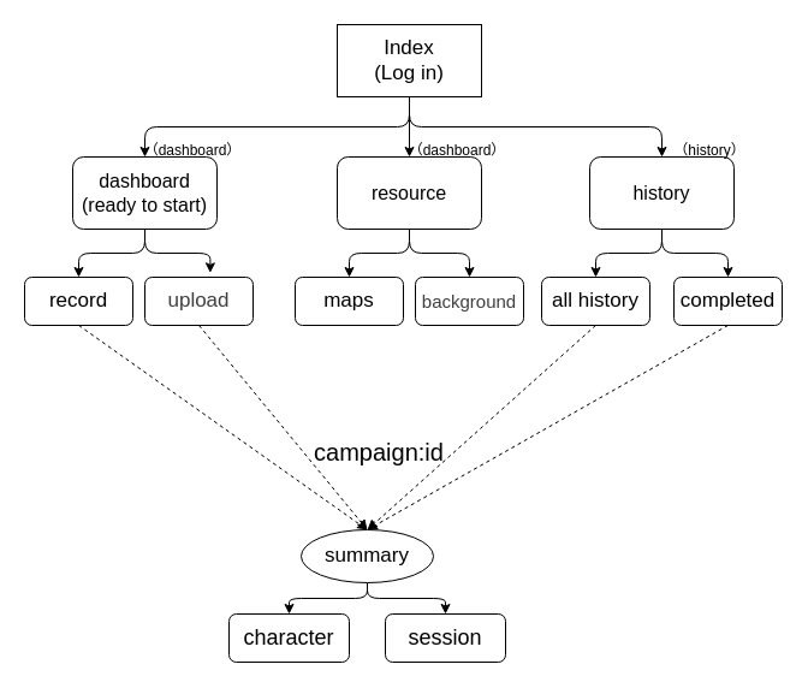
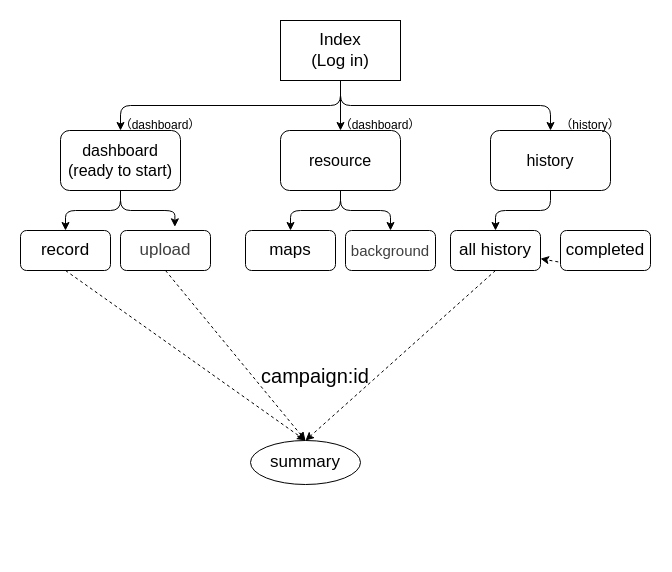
  <mxCell id="0" />
  <mxCell id="1" parent="0" />
  <mxCell id="2" style="edgeStyle=orthogonalEdgeStyle;html=1;exitX=0.5;exitY=1;exitDx=0;exitDy=0;entryX=0.5;entryY=0;entryDx=0;entryDy=0;" parent="1" source="5" target="7" edge="1"><mxGeometry relative="1" as="geometry" /></mxCell>
  <mxCell id="3" style="edgeStyle=orthogonalEdgeStyle;html=1;exitX=0.5;exitY=1;exitDx=0;exitDy=0;entryX=0.5;entryY=0;entryDx=0;entryDy=0;" parent="1" source="5" target="15" edge="1"><mxGeometry relative="1" as="geometry" /></mxCell>
  <mxCell id="4" style="edgeStyle=orthogonalEdgeStyle;html=1;exitX=0.5;exitY=1;exitDx=0;exitDy=0;entryX=0.5;entryY=0;entryDx=0;entryDy=0;" parent="1" source="5" target="20" edge="1"><mxGeometry relative="1" as="geometry" /></mxCell>
  <mxCell id="5" value="&lt;div&gt;&lt;font style=&quot;font-size: 17px;&quot; color=&quot;#000000&quot;&gt;Index&lt;/font&gt;&lt;/div&gt;&lt;div&gt;&lt;font style=&quot;font-size: 17px;&quot; color=&quot;#000000&quot;&gt;(Log in)&lt;/font&gt;&lt;/div&gt;" style="whiteSpace=wrap;html=1;rounded=0;" parent="1" vertex="1"><mxGeometry x="280" y="20" width="120" height="60" as="geometry" /></mxCell>
  <mxCell id="6" style="edgeStyle=orthogonalEdgeStyle;html=1;exitX=0.5;exitY=1;exitDx=0;exitDy=0;entryX=0.5;entryY=0;entryDx=0;entryDy=0;" parent="1" source="7" target="9" edge="1"><mxGeometry relative="1" as="geometry" /></mxCell>
  <mxCell id="7" value="&lt;div&gt;&lt;font style=&quot;font-size: 16px;&quot; color=&quot;#000000&quot;&gt;dashboard&lt;/font&gt;&lt;/div&gt;&lt;div&gt;&lt;font style=&quot;font-size: 16px;&quot; color=&quot;#000000&quot;&gt;(ready to start)&lt;/font&gt;&lt;/div&gt;" style="rounded=1;whiteSpace=wrap;html=1;" parent="1" vertex="1"><mxGeometry x="60" y="130" width="120" height="60" as="geometry" /></mxCell>
  <mxCell id="8" style="edgeStyle=none;html=1;exitX=0.5;exitY=1;exitDx=0;exitDy=0;entryX=0.5;entryY=0;entryDx=0;entryDy=0;dashed=1;" parent="1" source="9" target="29" edge="1"><mxGeometry relative="1" as="geometry" /></mxCell>
  <mxCell id="9" value="&lt;div&gt;&lt;font style=&quot;font-size: 17px;&quot; color=&quot;#000000&quot;&gt;record&lt;/font&gt;&lt;/div&gt;" style="rounded=1;whiteSpace=wrap;html=1;" parent="1" vertex="1"><mxGeometry x="20" y="230" width="90" height="40" as="geometry" /></mxCell>
  <mxCell id="10" style="edgeStyle=none;html=1;exitX=0.5;exitY=1;exitDx=0;exitDy=0;entryX=0.5;entryY=0;entryDx=0;entryDy=0;dashed=1;" parent="1" source="11" target="29" edge="1"><mxGeometry relative="1" as="geometry" /></mxCell>
  <mxCell id="11" value="&lt;div&gt;&lt;span style=&quot;color: rgb(63, 63, 63); background-color: transparent;&quot;&gt;&lt;font style=&quot;font-size: 17px;&quot;&gt;upload&lt;/font&gt;&lt;/span&gt;&lt;/div&gt;" style="rounded=1;whiteSpace=wrap;html=1;" parent="1" vertex="1"><mxGeometry x="120" y="230" width="90" height="40" as="geometry" /></mxCell>
  <mxCell id="12" style="edgeStyle=orthogonalEdgeStyle;html=1;exitX=0.5;exitY=1;exitDx=0;exitDy=0;entryX=0.604;entryY=-0.092;entryDx=0;entryDy=0;entryPerimeter=0;" parent="1" source="7" target="11" edge="1"><mxGeometry relative="1" as="geometry" /></mxCell>
  <mxCell id="13" style="edgeStyle=orthogonalEdgeStyle;html=1;exitX=0.5;exitY=1;exitDx=0;exitDy=0;" parent="1" source="15" target="16" edge="1"><mxGeometry relative="1" as="geometry" /></mxCell>
  <mxCell id="14" style="edgeStyle=orthogonalEdgeStyle;html=1;exitX=0.5;exitY=1;exitDx=0;exitDy=0;entryX=0.5;entryY=0;entryDx=0;entryDy=0;" parent="1" source="15" target="17" edge="1"><mxGeometry relative="1" as="geometry" /></mxCell>
  <mxCell id="15" value="&lt;font color=&quot;#000000&quot;&gt;&lt;span style=&quot;font-size: 16px;&quot;&gt;resource&lt;/span&gt;&lt;/font&gt;" style="rounded=1;whiteSpace=wrap;html=1;" parent="1" vertex="1"><mxGeometry x="280" y="130" width="120" height="60" as="geometry" /></mxCell>
  <mxCell id="16" value="&lt;span style=&quot;font-size: 17px;&quot;&gt;maps&lt;/span&gt;" style="rounded=1;whiteSpace=wrap;html=1;" parent="1" vertex="1"><mxGeometry x="245" y="230" width="90" height="40" as="geometry" /></mxCell>
  <mxCell id="17" value="&lt;div&gt;&lt;span style=&quot;color: rgb(63, 63, 63); background-color: transparent;&quot;&gt;&lt;font style=&quot;font-size: 15px;&quot;&gt;background&lt;/font&gt;&lt;/span&gt;&lt;/div&gt;" style="rounded=1;whiteSpace=wrap;html=1;" parent="1" vertex="1"><mxGeometry x="345" y="230" width="90" height="40" as="geometry" /></mxCell>
  <mxCell id="18" style="edgeStyle=orthogonalEdgeStyle;html=1;exitX=0.5;exitY=1;exitDx=0;exitDy=0;" parent="1" source="20" target="22" edge="1"><mxGeometry relative="1" as="geometry" /></mxCell>
- <mxCell id="19" style="edgeStyle=orthogonalEdgeStyle;html=1;exitX=0.5;exitY=1;exitDx=0;exitDy=0;entryX=0.5;entryY=0;entryDx=0;entryDy=0;" parent="1" source="20" target="24" edge="1"><mxGeometry relative="1" as="geometry" /></mxCell>
  <mxCell id="20" value="&lt;font color=&quot;#000000&quot;&gt;&lt;span style=&quot;font-size: 16px;&quot;&gt;history&lt;/span&gt;&lt;/font&gt;" style="rounded=1;whiteSpace=wrap;html=1;" parent="1" vertex="1"><mxGeometry x="490" y="130" width="120" height="60" as="geometry" /></mxCell>
  <mxCell id="21" style="edgeStyle=none;html=1;exitX=0.5;exitY=1;exitDx=0;exitDy=0;entryX=0.5;entryY=0;entryDx=0;entryDy=0;dashed=1;" parent="1" source="22" target="29" edge="1"><mxGeometry relative="1" as="geometry" /></mxCell>
  <mxCell id="22" value="&lt;span style=&quot;font-size: 17px;&quot;&gt;all history&lt;/span&gt;" style="rounded=1;whiteSpace=wrap;html=1;" parent="1" vertex="1"><mxGeometry x="450" y="230" width="90" height="40" as="geometry" /></mxCell>
- <mxCell id="23" style="edgeStyle=none;html=1;exitX=0.5;exitY=1;exitDx=0;exitDy=0;entryX=0.5;entryY=0;entryDx=0;entryDy=0;dashed=1;" parent="1" source="24" target="29" edge="1"><mxGeometry relative="1" as="geometry" /></mxCell>
+ <mxCell id="23" style="edgeStyle=none;html=1;exitX=0.5;exitY=1;exitDx=0;exitDy=0;dashed=1;" parent="1" source="24" target="22" edge="1"><mxGeometry relative="1" as="geometry" /></mxCell>
  <mxCell id="24" value="&lt;span style=&quot;font-size: 17px;&quot;&gt;completed&lt;/span&gt;" style="rounded=1;whiteSpace=wrap;html=1;" parent="1" vertex="1"><mxGeometry x="560" y="230" width="90" height="40" as="geometry" /></mxCell>
- <mxCell id="25" value="&lt;font style=&quot;font-size: 18px;&quot;&gt;session&lt;/font&gt;" style="rounded=1;whiteSpace=wrap;html=1;" parent="1" vertex="1"><mxGeometry x="320" y="510" width="100" height="40" as="geometry" /></mxCell>
- <mxCell id="26" value="&lt;font style=&quot;font-size: 18px;&quot;&gt;character&lt;/font&gt;" style="rounded=1;whiteSpace=wrap;html=1;" parent="1" vertex="1"><mxGeometry x="190" y="510" width="100" height="40" as="geometry" /></mxCell>
- <mxCell id="27" style="edgeStyle=orthogonalEdgeStyle;html=1;exitX=0.5;exitY=1;exitDx=0;exitDy=0;entryX=0.5;entryY=0;entryDx=0;entryDy=0;" parent="1" source="29" target="26" edge="1"><mxGeometry relative="1" as="geometry" /></mxCell>
- <mxCell id="28" style="edgeStyle=orthogonalEdgeStyle;html=1;exitX=0.5;exitY=1;exitDx=0;exitDy=0;entryX=0.5;entryY=0;entryDx=0;entryDy=0;" parent="1" source="29" target="25" edge="1"><mxGeometry relative="1" as="geometry" /></mxCell>
  <mxCell id="29" value="&lt;font style=&quot;font-size: 17px;&quot;&gt;summary&lt;/font&gt;" style="ellipse;whiteSpace=wrap;html=1;" parent="1" vertex="1"><mxGeometry x="250" y="440" width="110" height="44" as="geometry" /></mxCell>
  <mxCell id="30" value="（dashboard）" style="text;strokeColor=none;align=center;fillColor=none;html=1;verticalAlign=middle;whiteSpace=wrap;rounded=0;" parent="1" vertex="1"><mxGeometry x="130" y="110" width="60" height="30" as="geometry" /></mxCell>
  <mxCell id="31" value="（dashboard）" style="text;strokeColor=none;align=center;fillColor=none;html=1;verticalAlign=middle;whiteSpace=wrap;rounded=0;" parent="1" vertex="1"><mxGeometry x="350" y="110" width="60" height="30" as="geometry" /></mxCell>
  <mxCell id="32" value="（history）" style="text;strokeColor=none;align=center;fillColor=none;html=1;verticalAlign=middle;whiteSpace=wrap;rounded=0;" parent="1" vertex="1"><mxGeometry x="560" y="110" width="60" height="30" as="geometry" /></mxCell>
  <mxCell id="33" value="&lt;font style=&quot;font-size: 20px;&quot;&gt;campaign:id&lt;/font&gt;" style="text;strokeColor=none;align=center;fillColor=none;html=1;verticalAlign=middle;whiteSpace=wrap;rounded=0;" parent="1" vertex="1"><mxGeometry x="285" y="360" width="60" height="30" as="geometry" /></mxCell>
